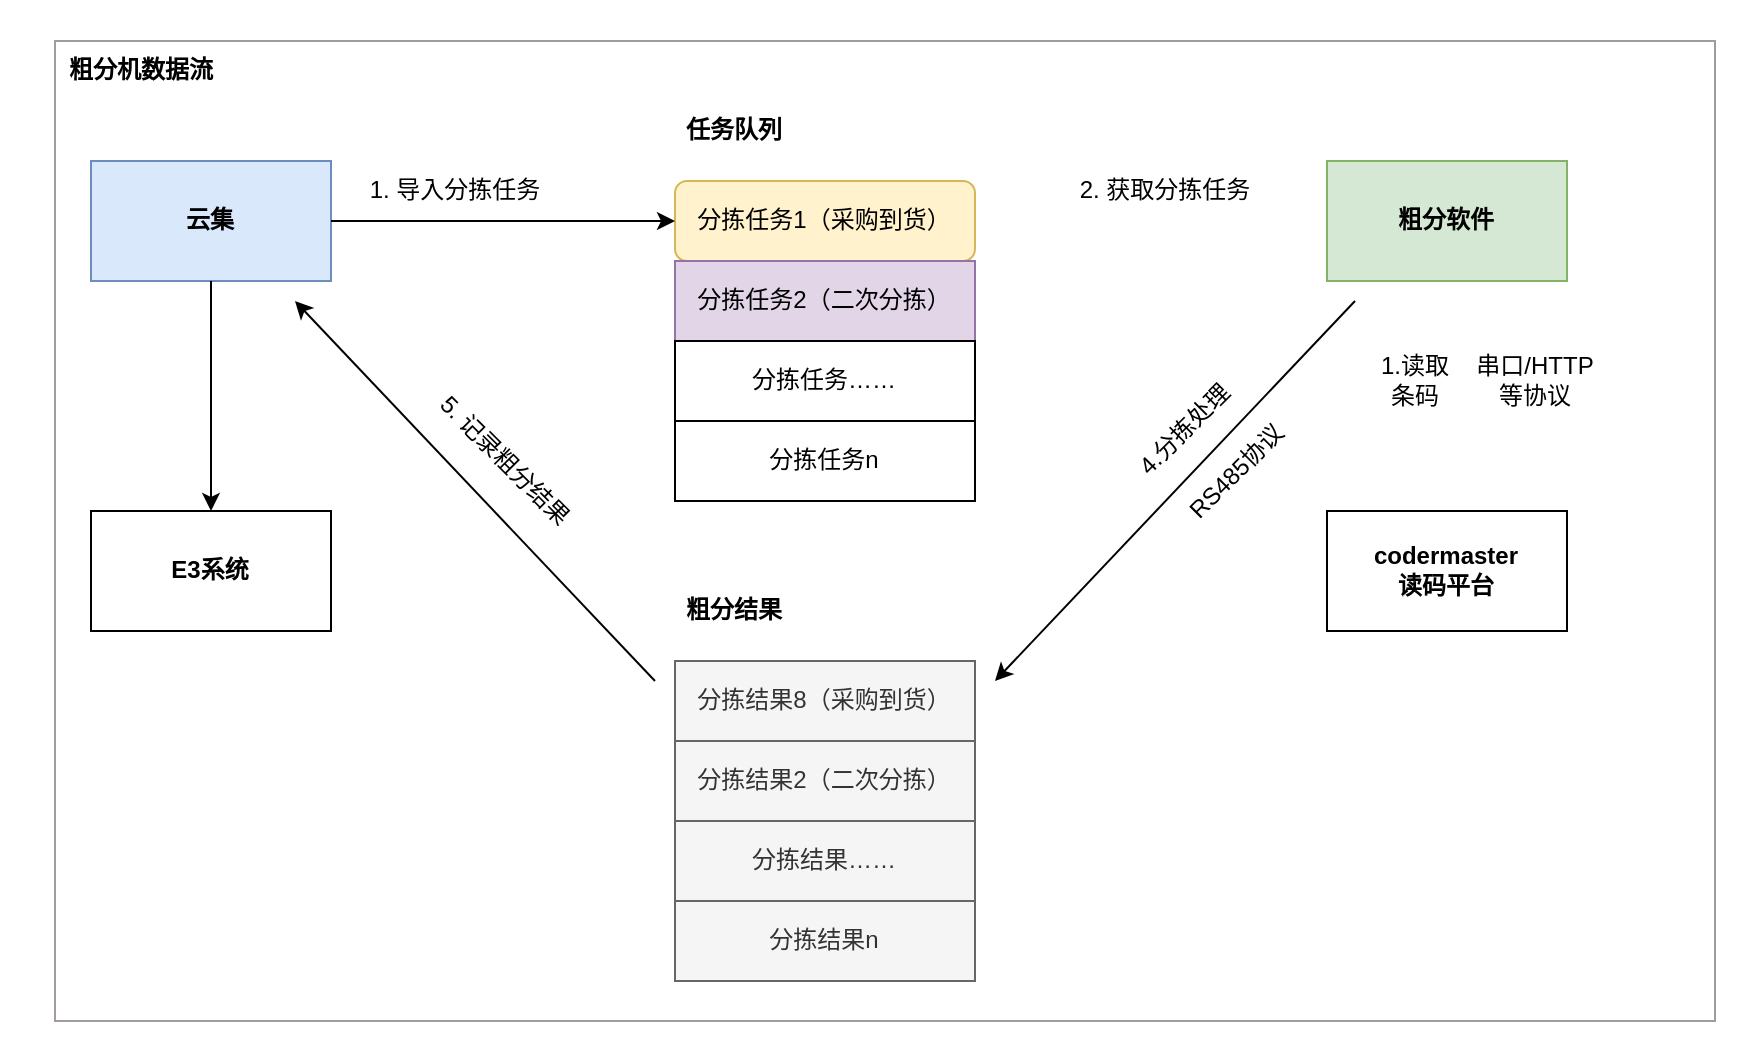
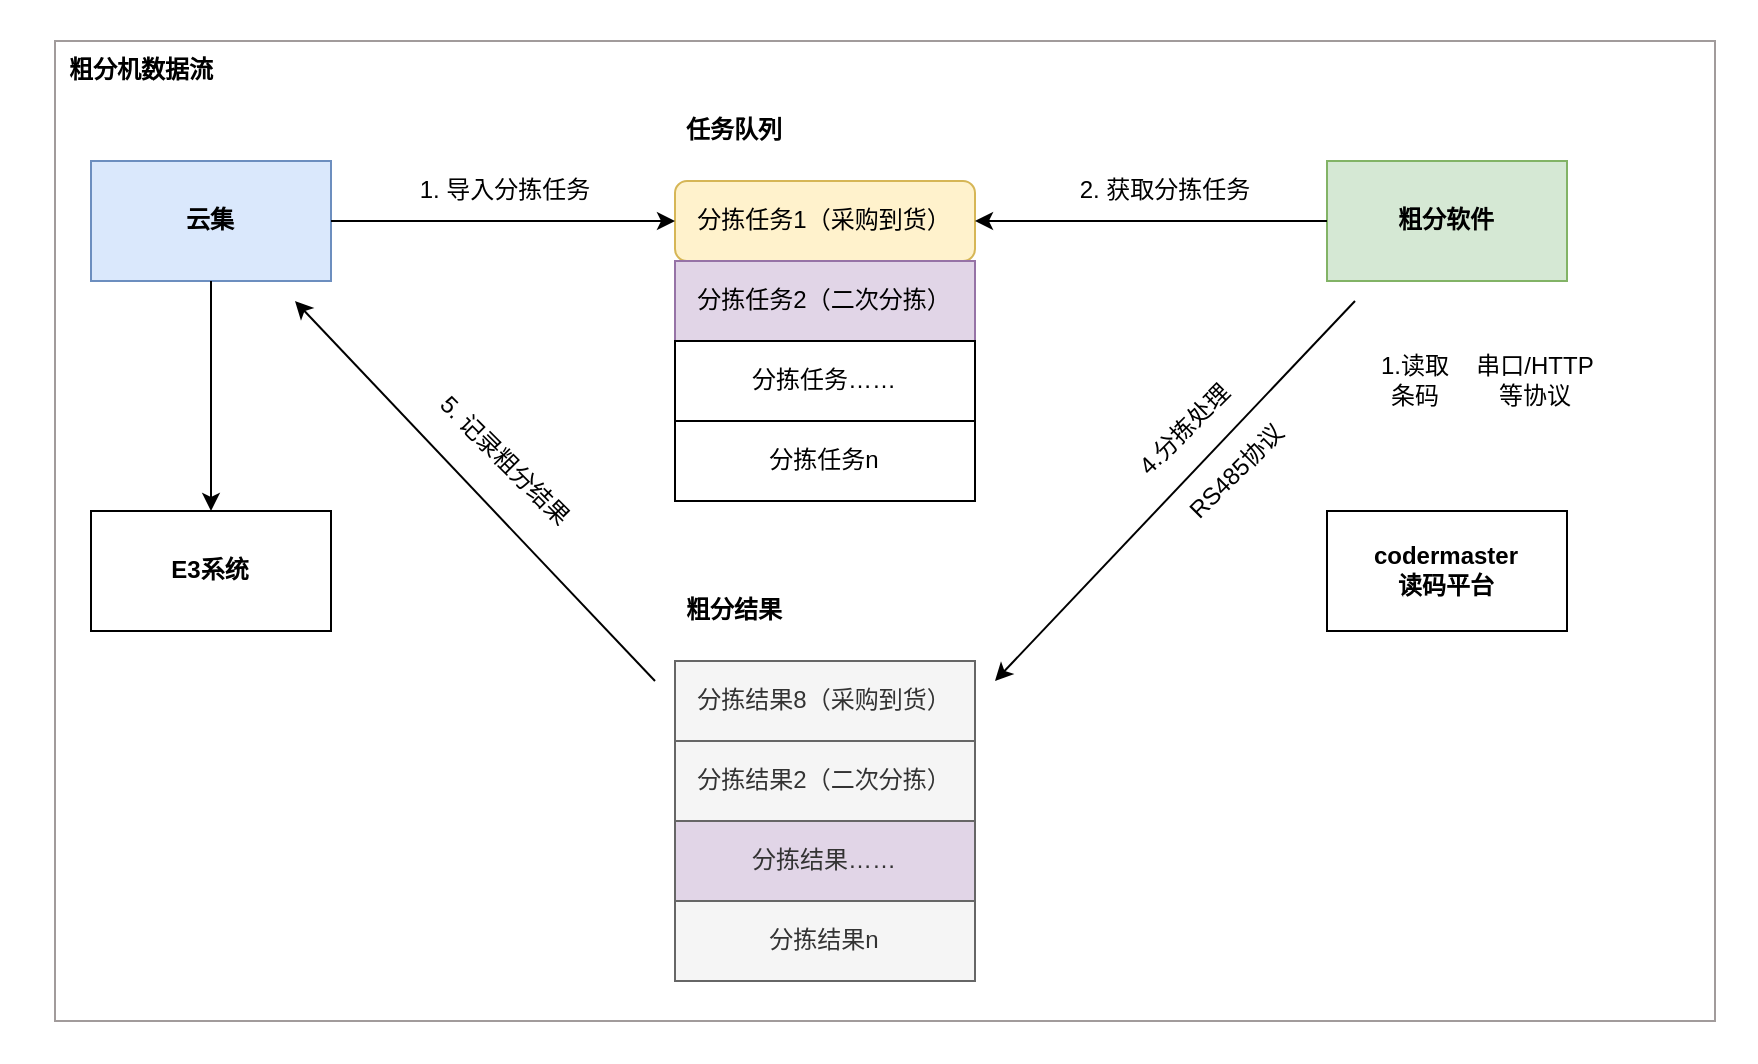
  <mxCell id="0" />
  <mxCell id="1" parent="0" />
  <mxCell id="2" value="" style="rounded=0;whiteSpace=wrap;html=1;strokeColor=#a19b9b;" vertex="1" parent="1"><mxGeometry x="27" y="20" width="830" height="490" as="geometry" /></mxCell>
  <mxCell id="3" value="云集" style="rounded=0;whiteSpace=wrap;html=1;" vertex="1" parent="1"><mxGeometry x="45" y="80" width="120" height="60" as="geometry" /></mxCell>
  <mxCell id="4" value="任务队列" style="text;html=1;strokeColor=none;fillColor=none;align=center;verticalAlign=middle;whiteSpace=wrap;rounded=0;fontStyle=1" vertex="1" parent="1"><mxGeometry x="337" y="50" width="60" height="30" as="geometry" /></mxCell>
  <mxCell id="5" value="分拣任务1（采购到货）" style="whiteSpace=wrap;html=1;fillColor=#fff2cc;strokeColor=#d6b656;rounded=1;" vertex="1" parent="1"><mxGeometry x="337" y="90" width="150" height="40" as="geometry" /></mxCell>
  <mxCell id="6" value="分拣任务2（二次分拣）" style="rounded=0;whiteSpace=wrap;html=1;fillColor=#e1d5e7;strokeColor=#9673a6;" vertex="1" parent="1"><mxGeometry x="337" y="130" width="150" height="40" as="geometry" /></mxCell>
  <mxCell id="7" value="分拣任务……" style="rounded=0;whiteSpace=wrap;html=1;" vertex="1" parent="1"><mxGeometry x="337" y="170" width="150" height="40" as="geometry" /></mxCell>
  <mxCell id="8" value="分拣任务n" style="rounded=0;whiteSpace=wrap;html=1;" vertex="1" parent="1"><mxGeometry x="337" y="210" width="150" height="40" as="geometry" /></mxCell>
  <mxCell id="9" value="粗分软件" style="rounded=0;whiteSpace=wrap;html=1;fillColor=#d5e8d4;strokeColor=#82b366;fontStyle=1" vertex="1" parent="1"><mxGeometry x="663" y="80" width="120" height="60" as="geometry" /></mxCell>
  <mxCell id="10" value="云集" style="rounded=0;whiteSpace=wrap;html=1;fillColor=#dae8fc;strokeColor=#6c8ebf;fontStyle=1" vertex="1" parent="1"><mxGeometry x="45" y="80" width="120" height="60" as="geometry" /></mxCell>
  <mxCell id="11" value="codermaster&lt;br&gt;读码平台" style="rounded=0;whiteSpace=wrap;html=1;fontStyle=1" vertex="1" parent="1"><mxGeometry x="663" y="255" width="120" height="60" as="geometry" /></mxCell>
  <mxCell id="12" value="E3系统" style="rounded=0;whiteSpace=wrap;html=1;fontStyle=1" vertex="1" parent="1"><mxGeometry x="45" y="255" width="120" height="60" as="geometry" /></mxCell>
  <mxCell id="13" value="串口/HTTP&lt;br&gt;等协议" style="text;html=1;align=center;verticalAlign=middle;resizable=0;points=[];autosize=1;strokeColor=none;fillColor=none;" vertex="1" parent="1"><mxGeometry x="727" y="170" width="80" height="40" as="geometry" /></mxCell>
  <mxCell id="14" value="" style="endArrow=classic;html=1;rounded=0;entryX=0;entryY=0.5;entryDx=0;entryDy=0;" edge="1" parent="1" target="5"><mxGeometry width="50" height="50" relative="1" as="geometry"><mxPoint x="165" y="110" as="sourcePoint" /><mxPoint x="265" y="110" as="targetPoint" /></mxGeometry></mxCell>
+ <mxCell id="15" value="" style="endArrow=classic;html=1;rounded=0;exitX=0;exitY=0.5;exitDx=0;exitDy=0;entryX=1;entryY=0.5;entryDx=0;entryDy=0;" edge="1" parent="1" source="9" target="5"><mxGeometry width="50" height="50" relative="1" as="geometry"><mxPoint x="613" y="120" as="sourcePoint" /><mxPoint x="543" y="110" as="targetPoint" /></mxGeometry></mxCell>
  <mxCell id="16" value="粗分结果" style="text;html=1;strokeColor=none;fillColor=none;align=center;verticalAlign=middle;whiteSpace=wrap;rounded=0;fontStyle=1" vertex="1" parent="1"><mxGeometry x="337" y="290" width="60" height="30" as="geometry" /></mxCell>
  <mxCell id="17" value="分拣结果8（采购到货）" style="rounded=0;whiteSpace=wrap;html=1;fillColor=#f5f5f5;fontColor=#333333;strokeColor=#666666;" vertex="1" parent="1"><mxGeometry x="337" y="330" width="150" height="40" as="geometry" /></mxCell>
  <mxCell id="18" value="分拣结果2（二次分拣）" style="rounded=0;whiteSpace=wrap;html=1;fillColor=#f5f5f5;fontColor=#333333;strokeColor=#666666;" vertex="1" parent="1"><mxGeometry x="337" y="370" width="150" height="40" as="geometry" /></mxCell>
- <mxCell id="19" value="分拣结果……" style="rounded=0;whiteSpace=wrap;html=1;fillColor=#f5f5f5;fontColor=#333333;strokeColor=#666666;" vertex="1" parent="1"><mxGeometry x="337" y="410" width="150" height="40" as="geometry" /></mxCell>
+ <mxCell id="19" value="分拣结果……" style="rounded=0;whiteSpace=wrap;html=1;fillColor=#e1d5e7;fontColor=#333333;strokeColor=#666666;" vertex="1" parent="1"><mxGeometry x="337" y="410" width="150" height="40" as="geometry" /></mxCell>
  <mxCell id="20" value="分拣结果n" style="rounded=0;whiteSpace=wrap;html=1;fillColor=#f5f5f5;fontColor=#333333;strokeColor=#666666;" vertex="1" parent="1"><mxGeometry x="337" y="450" width="150" height="40" as="geometry" /></mxCell>
  <mxCell id="21" value="" style="endArrow=classic;html=1;rounded=0;" edge="1" parent="1"><mxGeometry width="50" height="50" relative="1" as="geometry"><mxPoint x="327" y="340" as="sourcePoint" /><mxPoint x="147" y="150" as="targetPoint" /></mxGeometry></mxCell>
  <mxCell id="22" value="" style="endArrow=classic;html=1;rounded=0;" edge="1" parent="1"><mxGeometry width="50" height="50" relative="1" as="geometry"><mxPoint x="677" y="150" as="sourcePoint" /><mxPoint x="497" y="340" as="targetPoint" /></mxGeometry></mxCell>
  <mxCell id="23" value="4.分拣处理" style="text;html=1;align=center;verticalAlign=middle;resizable=0;points=[];autosize=1;strokeColor=none;fillColor=none;rotation=-45;" vertex="1" parent="1"><mxGeometry x="552" y="200" width="80" height="30" as="geometry" /></mxCell>
  <mxCell id="24" value="RS485协议" style="text;html=1;align=center;verticalAlign=middle;resizable=0;points=[];autosize=1;strokeColor=none;fillColor=none;rotation=-45;" vertex="1" parent="1"><mxGeometry x="578" y="221" width="80" height="30" as="geometry" /></mxCell>
  <mxCell id="25" value="1.读取&lt;br&gt;条码" style="text;html=1;align=center;verticalAlign=middle;resizable=0;points=[];autosize=1;strokeColor=none;fillColor=none;" vertex="1" parent="1"><mxGeometry x="677" y="170" width="60" height="40" as="geometry" /></mxCell>
  <mxCell id="26" value="" style="endArrow=classic;html=1;rounded=0;exitX=0.5;exitY=1;exitDx=0;exitDy=0;entryX=0.5;entryY=0;entryDx=0;entryDy=0;" edge="1" parent="1" source="10" target="12"><mxGeometry width="50" height="50" relative="1" as="geometry"><mxPoint x="367" y="350" as="sourcePoint" /><mxPoint x="417" y="300" as="targetPoint" /></mxGeometry></mxCell>
- <mxCell id="27" value="1. 导入分拣任务" style="text;html=1;align=center;verticalAlign=middle;resizable=0;points=[];autosize=1;strokeColor=none;fillColor=none;" vertex="1" parent="1"><mxGeometry x="172" y="80" width="110" height="30" as="geometry" /></mxCell>
+ <mxCell id="27" value="1. 导入分拣任务" style="text;html=1;align=center;verticalAlign=middle;resizable=0;points=[];autosize=1;strokeColor=none;fillColor=none;" vertex="1" parent="1"><mxGeometry x="197" y="80" width="110" height="30" as="geometry" /></mxCell>
  <mxCell id="28" value="2. 获取分拣任务" style="text;html=1;align=center;verticalAlign=middle;resizable=0;points=[];autosize=1;strokeColor=none;fillColor=none;" vertex="1" parent="1"><mxGeometry x="527" y="80" width="110" height="30" as="geometry" /></mxCell>
  <mxCell id="29" value="5. 记录粗分结果" style="text;html=1;align=center;verticalAlign=middle;resizable=0;points=[];autosize=1;strokeColor=none;fillColor=none;rotation=45;" vertex="1" parent="1"><mxGeometry x="197" y="215" width="110" height="30" as="geometry" /></mxCell>
  <mxCell id="30" value="粗分机数据流" style="text;html=1;align=center;verticalAlign=middle;resizable=0;points=[];autosize=1;strokeColor=none;fillColor=none;fontStyle=1" vertex="1" parent="1"><mxGeometry x="20" y="20" width="100" height="30" as="geometry" /></mxCell>
